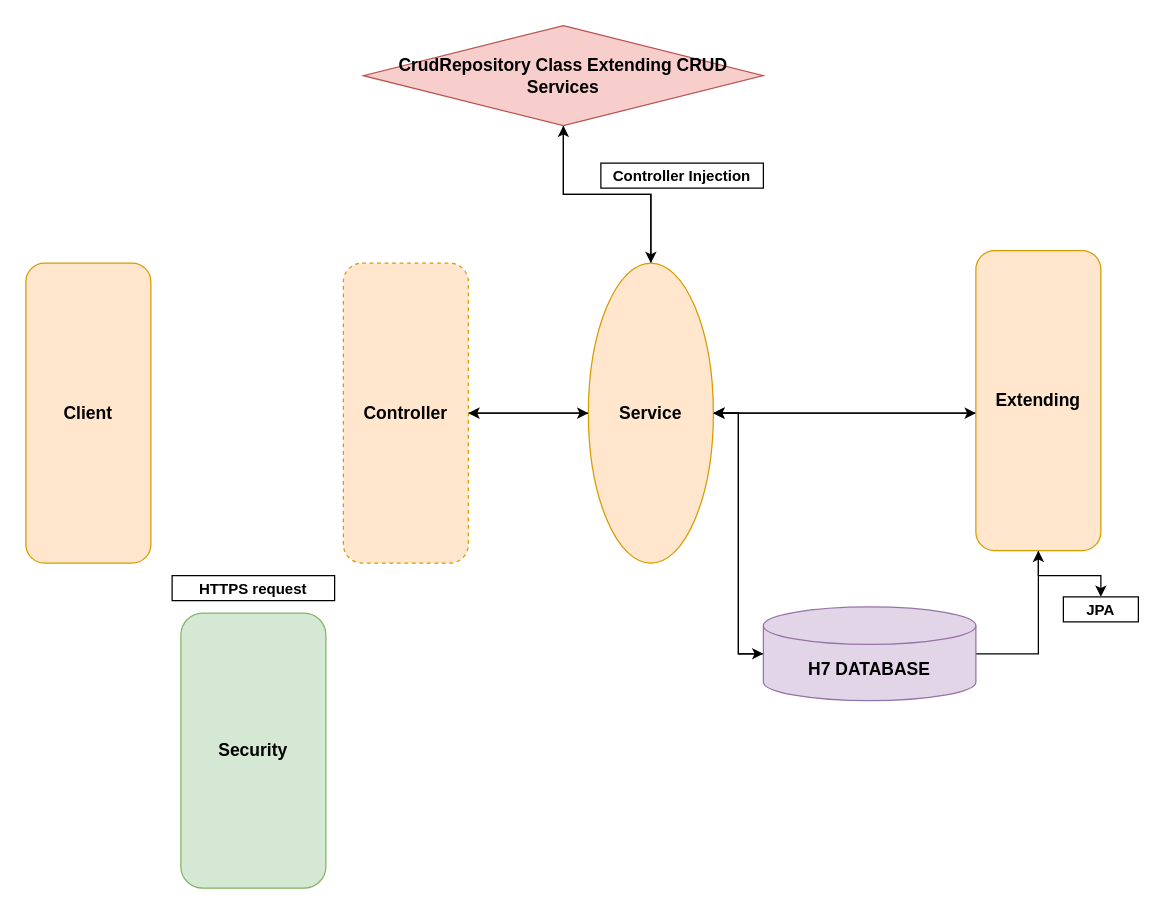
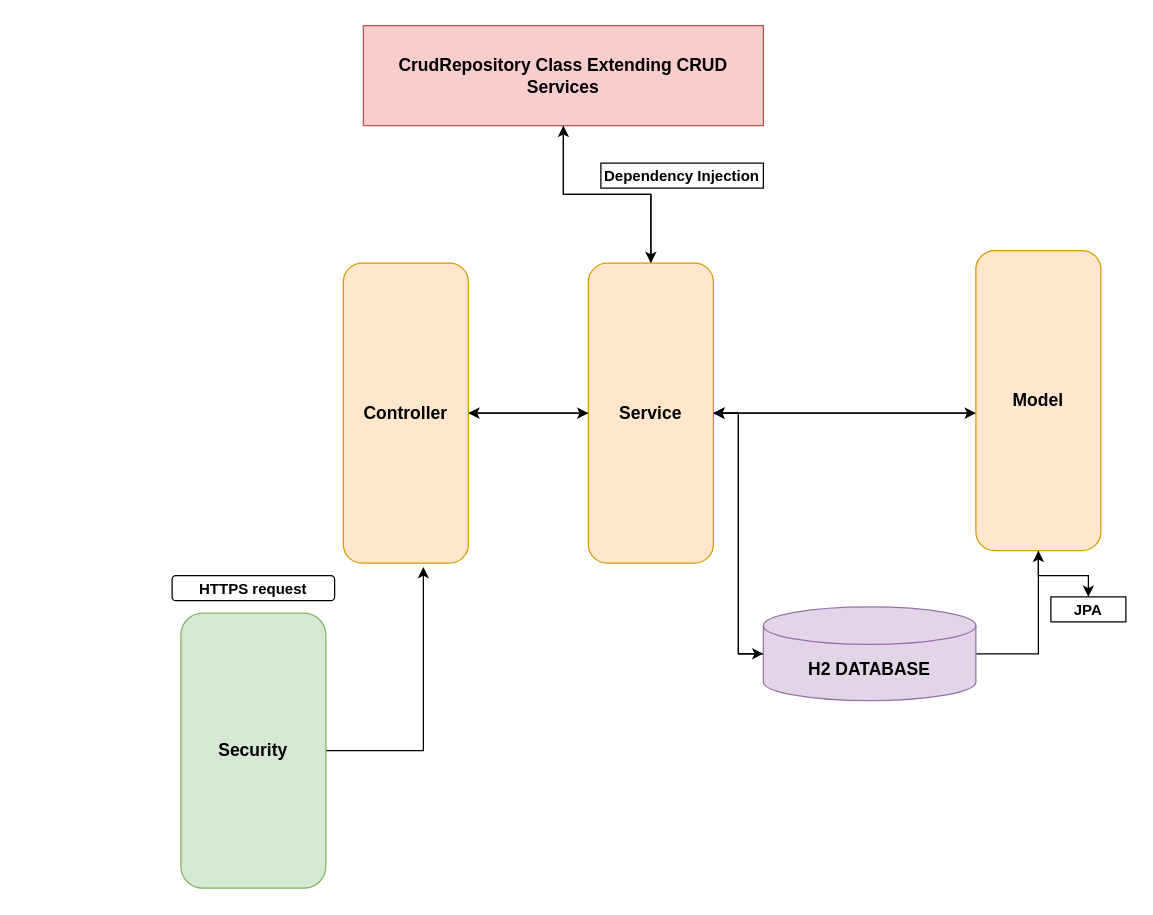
  <mxCell id="0" />
  <mxCell id="1" parent="0" />
  <mxCell id="2" style="edgeStyle=orthogonalEdgeStyle;rounded=0;orthogonalLoop=1;jettySize=auto;html=1;exitX=0.5;exitY=1;exitDx=0;exitDy=0;entryX=0.5;entryY=0;entryDx=0;entryDy=0;fontSize=14;" edge="1" parent="1" source="3" target="8"><mxGeometry relative="1" as="geometry" /></mxCell>
- <mxCell id="3" value="&lt;b&gt;&lt;font style=&quot;font-size: 14px;&quot;&gt;CrudRepository Class Extending CRUD Services&lt;/font&gt;&lt;/b&gt;" style="rhombus;whiteSpace=wrap;html=1;fillColor=#f8cecc;strokeColor=#b85450;" vertex="1" parent="1"><mxGeometry x="290" y="20" width="320" height="80" as="geometry" /></mxCell>
+ <mxCell id="3" value="&lt;b&gt;&lt;font style=&quot;font-size: 14px;&quot;&gt;CrudRepository Class Extending CRUD Services&lt;/font&gt;&lt;/b&gt;" style="rounded=0;whiteSpace=wrap;html=1;fillColor=#f8cecc;strokeColor=#b85450;" vertex="1" parent="1"><mxGeometry x="290" y="20" width="320" height="80" as="geometry" /></mxCell>
  <mxCell id="4" style="edgeStyle=orthogonalEdgeStyle;rounded=0;orthogonalLoop=1;jettySize=auto;html=1;fontSize=14;" edge="1" parent="1" source="8" target="10"><mxGeometry relative="1" as="geometry" /></mxCell>
  <mxCell id="5" style="edgeStyle=orthogonalEdgeStyle;rounded=0;orthogonalLoop=1;jettySize=auto;html=1;exitX=1;exitY=0.5;exitDx=0;exitDy=0;fontSize=14;" edge="1" parent="1" source="8" target="14"><mxGeometry relative="1" as="geometry"><Array as="points"><mxPoint x="750" y="330" /><mxPoint x="750" y="330" /></Array></mxGeometry></mxCell>
  <mxCell id="6" style="edgeStyle=orthogonalEdgeStyle;rounded=0;orthogonalLoop=1;jettySize=auto;html=1;exitX=0.5;exitY=0;exitDx=0;exitDy=0;entryX=0.5;entryY=1;entryDx=0;entryDy=0;fontSize=14;" edge="1" parent="1" source="8" target="3"><mxGeometry relative="1" as="geometry" /></mxCell>
  <mxCell id="7" style="edgeStyle=orthogonalEdgeStyle;rounded=0;orthogonalLoop=1;jettySize=auto;html=1;exitX=1;exitY=0.5;exitDx=0;exitDy=0;entryX=0;entryY=0.5;entryDx=0;entryDy=0;entryPerimeter=0;fontSize=12;" edge="1" parent="1" source="8" target="17"><mxGeometry relative="1" as="geometry" /></mxCell>
- <mxCell id="8" value="&lt;b&gt;&lt;font style=&quot;font-size: 14px;&quot;&gt;Service&lt;/font&gt;&lt;/b&gt;" style="ellipse;whiteSpace=wrap;html=1;fillColor=#ffe6cc;strokeColor=#d79b00;" vertex="1" parent="1"><mxGeometry x="470" y="210" width="100" height="240" as="geometry" /></mxCell>
+ <mxCell id="8" value="&lt;b&gt;&lt;font style=&quot;font-size: 14px;&quot;&gt;Service&lt;/font&gt;&lt;/b&gt;" style="rounded=1;whiteSpace=wrap;html=1;fillColor=#ffe6cc;strokeColor=#d79b00;" vertex="1" parent="1"><mxGeometry x="470" y="210" width="100" height="240" as="geometry" /></mxCell>
  <mxCell id="9" style="edgeStyle=orthogonalEdgeStyle;rounded=0;orthogonalLoop=1;jettySize=auto;html=1;fontSize=14;" edge="1" parent="1" source="10" target="8"><mxGeometry relative="1" as="geometry" /></mxCell>
- <mxCell id="10" value="&lt;b&gt;&lt;font style=&quot;font-size: 14px;&quot;&gt;Controller&lt;/font&gt;&lt;/b&gt;" style="rounded=1;whiteSpace=wrap;html=1;fillColor=#ffe6cc;strokeColor=#d79b00;dashed=1;" vertex="1" parent="1"><mxGeometry x="274" y="210" width="100" height="240" as="geometry" /></mxCell>
- <mxCell id="11" value="&lt;b&gt;&lt;font style=&quot;font-size: 14px;&quot;&gt;Client&lt;/font&gt;&lt;/b&gt;" style="rounded=1;whiteSpace=wrap;html=1;fillColor=#ffe6cc;strokeColor=#d79b00;" vertex="1" parent="1"><mxGeometry x="20" y="210" width="100" height="240" as="geometry" /></mxCell>
+ <mxCell id="10" value="&lt;b&gt;&lt;font style=&quot;font-size: 14px;&quot;&gt;Controller&lt;/font&gt;&lt;/b&gt;" style="rounded=1;whiteSpace=wrap;html=1;fillColor=#ffe6cc;strokeColor=#d79b00;" vertex="1" parent="1"><mxGeometry x="274" y="210" width="100" height="240" as="geometry" /></mxCell>
  <mxCell id="12" style="edgeStyle=orthogonalEdgeStyle;rounded=0;orthogonalLoop=1;jettySize=auto;html=1;fontSize=14;" edge="1" parent="1" source="14" target="8"><mxGeometry relative="1" as="geometry"><Array as="points"><mxPoint x="710" y="330" /><mxPoint x="710" y="330" /></Array></mxGeometry></mxCell>
  <mxCell id="13" style="edgeStyle=orthogonalEdgeStyle;rounded=0;orthogonalLoop=1;jettySize=auto;html=1;fontSize=12;" edge="1" parent="1" source="14" target="21"><mxGeometry relative="1" as="geometry" /></mxCell>
- <mxCell id="14" value="&lt;b&gt;&lt;font style=&quot;font-size: 14px;&quot;&gt;Extending&lt;/font&gt;&lt;/b&gt;" style="rounded=1;whiteSpace=wrap;html=1;fillColor=#ffe6cc;strokeColor=#d79b00;" vertex="1" parent="1"><mxGeometry x="780" y="200" width="100" height="240" as="geometry" /></mxCell>
+ <mxCell id="14" value="&lt;b&gt;&lt;font style=&quot;font-size: 14px;&quot;&gt;Model&lt;/font&gt;&lt;/b&gt;" style="rounded=1;whiteSpace=wrap;html=1;fillColor=#ffe6cc;strokeColor=#d79b00;" vertex="1" parent="1"><mxGeometry x="780" y="200" width="100" height="240" as="geometry" /></mxCell>
  <mxCell id="15" style="edgeStyle=orthogonalEdgeStyle;rounded=0;orthogonalLoop=1;jettySize=auto;html=1;exitX=0;exitY=0.5;exitDx=0;exitDy=0;exitPerimeter=0;entryX=1;entryY=0.5;entryDx=0;entryDy=0;fontSize=12;" edge="1" parent="1" source="17" target="8"><mxGeometry relative="1" as="geometry" /></mxCell>
  <mxCell id="16" style="edgeStyle=orthogonalEdgeStyle;rounded=0;orthogonalLoop=1;jettySize=auto;html=1;entryX=0.5;entryY=1;entryDx=0;entryDy=0;fontSize=12;" edge="1" parent="1"><mxGeometry relative="1" as="geometry"><mxPoint x="780" y="522.5" as="sourcePoint" /><mxPoint x="830" y="440" as="targetPoint" /><Array as="points"><mxPoint x="830" y="523" /></Array></mxGeometry></mxCell>
- <mxCell id="17" value="&lt;b&gt;H7 DATABASE&lt;/b&gt;" style="shape=cylinder3;whiteSpace=wrap;html=1;boundedLbl=1;backgroundOutline=1;size=15;fontSize=14;fillColor=#e1d5e7;strokeColor=#9673a6;" vertex="1" parent="1"><mxGeometry x="610" y="485" width="170" height="75" as="geometry" /></mxCell>
+ <mxCell id="17" value="&lt;b&gt;H2 DATABASE&lt;/b&gt;" style="shape=cylinder3;whiteSpace=wrap;html=1;boundedLbl=1;backgroundOutline=1;size=15;fontSize=14;fillColor=#e1d5e7;strokeColor=#9673a6;" vertex="1" parent="1"><mxGeometry x="610" y="485" width="170" height="75" as="geometry" /></mxCell>
+ <mxCell id="18" style="edgeStyle=orthogonalEdgeStyle;rounded=0;orthogonalLoop=1;jettySize=auto;html=1;entryX=0.64;entryY=1.013;entryDx=0;entryDy=0;entryPerimeter=0;fontSize=12;" edge="1" parent="1" source="19" target="10"><mxGeometry relative="1" as="geometry" /></mxCell>
  <mxCell id="19" value="&lt;b&gt;&lt;font style=&quot;font-size: 14px;&quot;&gt;Security&lt;/font&gt;&lt;/b&gt;" style="rounded=1;whiteSpace=wrap;html=1;fontSize=12;fillColor=#d5e8d4;strokeColor=#82b366;" vertex="1" parent="1"><mxGeometry x="144" y="490" width="116" height="220" as="geometry" /></mxCell>
- <mxCell id="20" value="&lt;font style=&quot;font-size: 12px;&quot;&gt;&lt;b&gt;HTTPS request&lt;/b&gt;&lt;/font&gt;" style="rounded=0;whiteSpace=wrap;html=1;fontSize=14;" vertex="1" parent="1"><mxGeometry x="137" y="460" width="130" height="20" as="geometry" /></mxCell>
- <mxCell id="21" value="&lt;font style=&quot;font-size: 12px;&quot;&gt;&lt;b&gt;JPA&lt;br&gt;&lt;/b&gt;&lt;/font&gt;" style="rounded=0;whiteSpace=wrap;html=1;fontSize=14;" vertex="1" parent="1"><mxGeometry x="850" y="477" width="60" height="20" as="geometry" /></mxCell>
- <mxCell id="22" value="&lt;font style=&quot;font-size: 12px;&quot;&gt;&lt;b&gt;Controller Injection&lt;/b&gt;&lt;/font&gt;" style="rounded=0;whiteSpace=wrap;html=1;fontSize=14;" vertex="1" parent="1"><mxGeometry x="480" y="130" width="130" height="20" as="geometry" /></mxCell>
+ <mxCell id="20" value="&lt;font style=&quot;font-size: 12px;&quot;&gt;&lt;b&gt;HTTPS request&lt;/b&gt;&lt;/font&gt;" style="whiteSpace=wrap;html=1;fontSize=14;rounded=1;" vertex="1" parent="1"><mxGeometry x="137" y="460" width="130" height="20" as="geometry" /></mxCell>
+ <mxCell id="21" value="&lt;font style=&quot;font-size: 12px;&quot;&gt;&lt;b&gt;JPA&lt;br&gt;&lt;/b&gt;&lt;/font&gt;" style="rounded=0;whiteSpace=wrap;html=1;fontSize=14;" vertex="1" parent="1"><mxGeometry x="840" y="477" width="60" height="20" as="geometry" /></mxCell>
+ <mxCell id="22" value="&lt;font style=&quot;font-size: 12px;&quot;&gt;&lt;b&gt;Dependency Injection&lt;/b&gt;&lt;/font&gt;" style="rounded=0;whiteSpace=wrap;html=1;fontSize=14;" vertex="1" parent="1"><mxGeometry x="480" y="130" width="130" height="20" as="geometry" /></mxCell>
